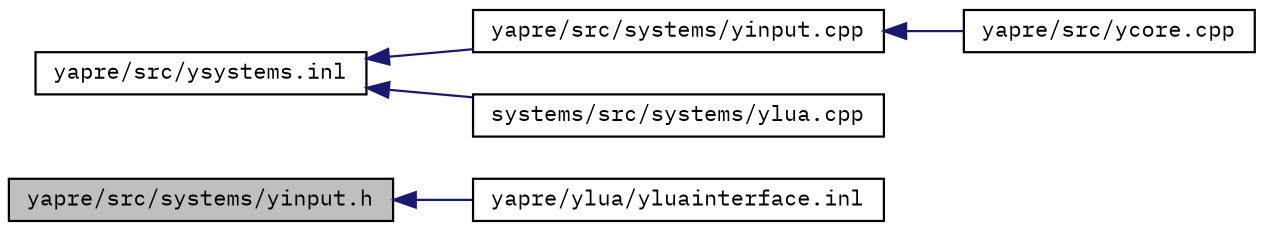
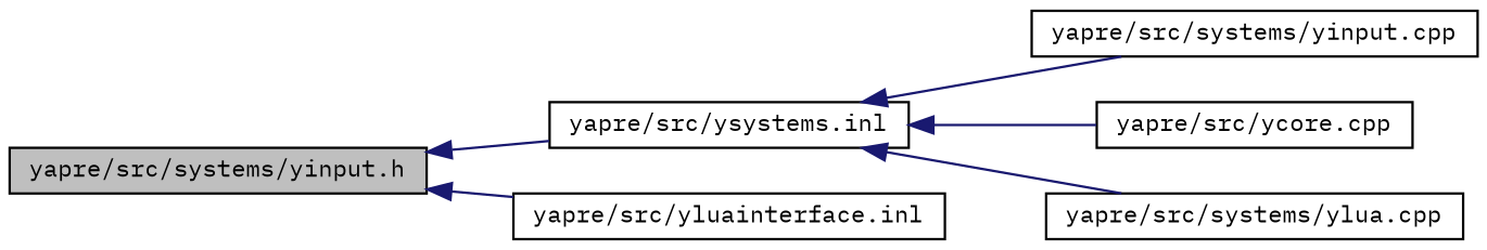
  digraph {
    fontname="IBM Plex Mono"
    rankdir=LR
    node [color=black fontname="IBM Plex Mono" fontsize=10 shape=record]
    edge [color=midnightblue dir=back fontname="IBM Plex Mono" fontsize=10 labelfontname=Helvetica labelfontsize=10 style=solid]
    n1 [fillcolor=grey75 fontcolor=black height=0.2 label="yapre/src/systems/yinput.h" style=filled width=0.4]
    n2 [height=0.2 label="yapre/src/ysystems.inl" width=0.4]
-   n3 [height=0.2 label="yapre/ylua/yluainterface.inl" width=0.4]
+   n3 [height=0.2 label="yapre/src/yluainterface.inl" width=0.4]
    n4 [height=0.2 label="yapre/src/systems/yinput.cpp" width=0.4]
    n5 [height=0.2 label="yapre/src/ycore.cpp" width=0.4]
-   n6 [height=0.2 label="systems/src/systems/ylua.cpp" width=0.4]
+   n6 [height=0.2 label="yapre/src/systems/ylua.cpp" width=0.4]
+   n1 -> n2
    n1 -> n3
    n2 -> n4
-   n4 -> n5
+   n2 -> n5
    n2 -> n6
  }
